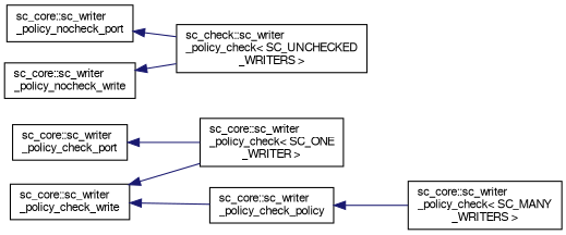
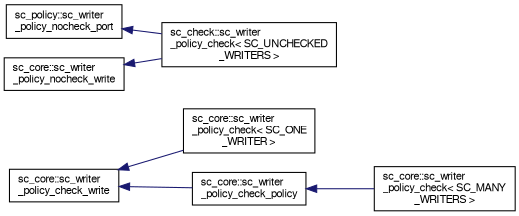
  digraph {
    rankdir=LR
    node [color=black fillcolor=white fontname=FreeSans fontsize=10 shape=record style=filled]
    edge [color=midnightblue dir=back fontname=FreeSans fontsize=10 labelfontname=FreeSans labelfontsize=10 style=solid]
-   n1 [height=0.2 label="sc_core::sc_writer\l_policy_check_port" width=0.4]
    n2 [height=0.2 label="sc_core::sc_writer\l_policy_check\< SC_ONE\l_WRITER \>" width=0.4]
    n3 [height=0.2 label="sc_core::sc_writer\l_policy_check_write" width=0.4]
    n4 [height=0.2 label="sc_core::sc_writer\l_policy_check_policy" width=0.4]
    n5 [height=0.2 label="sc_core::sc_writer\l_policy_check\< SC_MANY\l_WRITERS \>" width=0.4]
-   n6 [height=0.2 label="sc_core::sc_writer\l_policy_nocheck_port" width=0.4]
+   n6 [height=0.2 label="sc_policy::sc_writer\l_policy_nocheck_port" width=0.4]
    n7 [height=0.2 label="sc_check::sc_writer\l_policy_check\< SC_UNCHECKED\l_WRITERS \>" width=0.4]
    n8 [height=0.2 label="sc_core::sc_writer\l_policy_nocheck_write" width=0.4]
-   n1 -> n2
    n3 -> n2
    n3 -> n4
    n4 -> n5
    n6 -> n7
    n8 -> n7
  }
